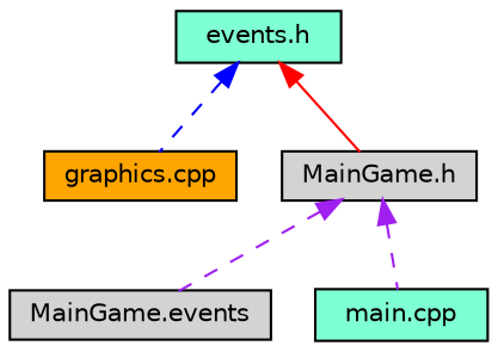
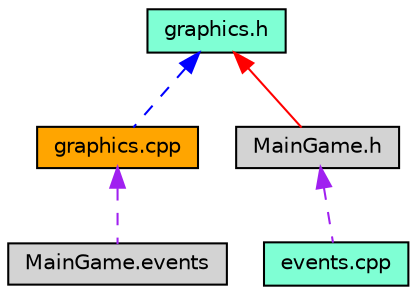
  digraph {
    node [color=black fillcolor=aquamarine fontname=Helvetica fontsize=10 shape=record style=filled]
    edge [color=purple dir=back fontname=Helvetica fontsize=10 labelfontname=Helvetica labelfontsize=10 style=dashed]
-   n1 [height=0.2 label="events.h" width=0.4]
+   n1 [height=0.2 label="graphics.h" width=0.4]
    n2 [fillcolor=orange height=0.2 label="graphics.cpp" width=0.4]
    n3 [fillcolor=lightgrey height=0.2 label="MainGame.h" width=0.4]
-   n4 [height=0.2 label="main.cpp" width=0.4]
+   n4 [height=0.2 label="events.cpp" width=0.4]
    n5 [fillcolor=lightgrey height=0.2 label="MainGame.events" width=0.4]
    n1 -> n2 [color=blue]
    n1 -> n3 [color=red style=solid]
    n3 -> n4
-   n3 -> n5
+   n2 -> n5
  }
